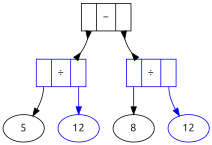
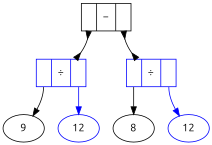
  strict digraph {
    fontname=Ubuntu
    node [color=blue fontname=Ubuntu]
    edge [tailport=1 fontname=Ubuntu]
    n1 [label=12]
    n2 [label=12]
-   n3 [label=5 color=""]
+   n3 [label=9 color=""]
    n4 [label=8 color=""]
    n5 [label="<0>|&divide;|<1>" shape=record]
    n6 [label="<0>|&divide;|<1>" shape=record]
    n7 [label="<0>|&minus;|<1>" shape=record color=""]
    n5 -> n1 [color=blue]
    n5 -> n3 [tailport=0]
    n6 -> n2 [color=blue]
    n6 -> n4 [tailport=0]
    n7 -> n5 [arrowhead=inv arrowtail=inv dir=both tailport=0]
    n7 -> n6 [arrowhead=inv arrowtail=inv dir=both]
  }
